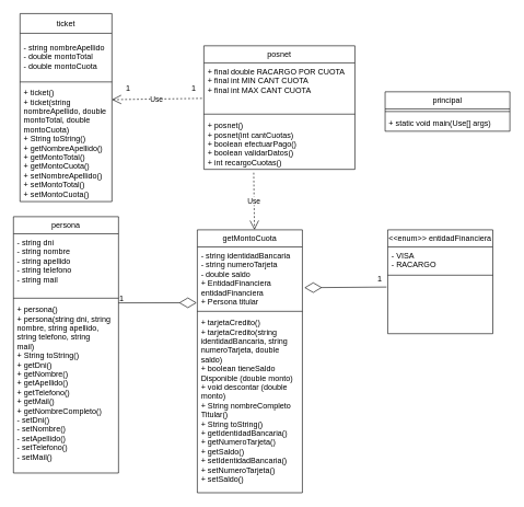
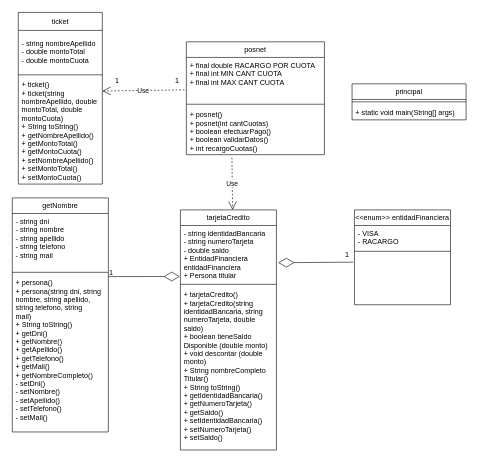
  <mxCell id="0" />
  <mxCell id="1" parent="0" />
- <mxCell id="2" value="getMontoCuota" style="swimlane;fontStyle=0;align=center;verticalAlign=top;childLayout=stackLayout;horizontal=1;startSize=26;horizontalStack=0;resizeParent=1;resizeLast=0;collapsible=1;marginBottom=0;rounded=0;shadow=0;strokeWidth=1;" parent="1" vertex="1"><mxGeometry x="300" y="349" width="160" height="400" as="geometry"><mxRectangle x="230" y="140" width="160" height="26" as="alternateBounds" /></mxGeometry></mxCell>
+ <mxCell id="2" value="tarjetaCredito" style="swimlane;fontStyle=0;align=center;verticalAlign=top;childLayout=stackLayout;horizontal=1;startSize=26;horizontalStack=0;resizeParent=1;resizeLast=0;collapsible=1;marginBottom=0;rounded=0;shadow=0;strokeWidth=1;" parent="1" vertex="1"><mxGeometry x="300" y="349" width="160" height="400" as="geometry"><mxRectangle x="230" y="140" width="160" height="26" as="alternateBounds" /></mxGeometry></mxCell>
  <mxCell id="3" value="- string identidadBancaria&#10;- string numeroTarjeta&#10;- double saldo&#10;+ EntidadFinanciera &#10;entidadFinanciera&#10;+ Persona titular" style="text;align=left;verticalAlign=top;spacingLeft=4;spacingRight=4;overflow=hidden;rotatable=0;points=[[0,0.5],[1,0.5]];portConstraint=eastwest;" parent="2" vertex="1"><mxGeometry y="26" width="160" height="94" as="geometry" /></mxCell>
  <mxCell id="4" value="" style="line;html=1;strokeWidth=1;align=left;verticalAlign=middle;spacingTop=-1;spacingLeft=3;spacingRight=3;rotatable=0;labelPosition=right;points=[];portConstraint=eastwest;" parent="2" vertex="1"><mxGeometry y="120" width="160" height="8" as="geometry" /></mxCell>
  <mxCell id="5" value="+ tarjetaCredito()&#10;+ tarjetaCredito(string &#10;identidadBancaria, string&#10;numeroTarjeta, double&#10;saldo)&#10;+ boolean tieneSaldo&#10;Disponible (double monto)&#10;+ void descontar (double&#10;monto)&#10;+ String nombreCompleto&#10;Titular()&#10;+ String toString()&#10;+ getIdentidadBancaria()&#10;+ getNumeroTarjeta()&#10;+ getSaldo()&#10;+ setIdentidadBancaria()&#10;+ setNumeroTarjeta()&#10;+ setSaldo()" style="text;align=left;verticalAlign=top;spacingLeft=4;spacingRight=4;overflow=hidden;rotatable=0;points=[[0,0.5],[1,0.5]];portConstraint=eastwest;" parent="2" vertex="1"><mxGeometry y="128" width="160" height="272" as="geometry" /></mxCell>
- <mxCell id="6" value="persona" style="swimlane;fontStyle=0;align=center;verticalAlign=top;childLayout=stackLayout;horizontal=1;startSize=26;horizontalStack=0;resizeParent=1;resizeLast=0;collapsible=1;marginBottom=0;rounded=0;shadow=0;strokeWidth=1;" parent="1" vertex="1"><mxGeometry x="20" y="329" width="160" height="390" as="geometry"><mxRectangle x="130" y="380" width="160" height="26" as="alternateBounds" /></mxGeometry></mxCell>
+ <mxCell id="6" value="getNombre" style="swimlane;fontStyle=0;align=center;verticalAlign=top;childLayout=stackLayout;horizontal=1;startSize=26;horizontalStack=0;resizeParent=1;resizeLast=0;collapsible=1;marginBottom=0;rounded=0;shadow=0;strokeWidth=1;" parent="1" vertex="1"><mxGeometry x="20" y="329" width="160" height="390" as="geometry"><mxRectangle x="130" y="380" width="160" height="26" as="alternateBounds" /></mxGeometry></mxCell>
  <mxCell id="7" value="- string dni&#10;- string nombre&#10;- string apellido&#10;- string telefono&#10;- string mail" style="text;align=left;verticalAlign=top;spacingLeft=4;spacingRight=4;overflow=hidden;rotatable=0;points=[[0,0.5],[1,0.5]];portConstraint=eastwest;" parent="6" vertex="1"><mxGeometry y="26" width="160" height="94" as="geometry" /></mxCell>
  <mxCell id="8" value="" style="line;html=1;strokeWidth=1;align=left;verticalAlign=middle;spacingTop=-1;spacingLeft=3;spacingRight=3;rotatable=0;labelPosition=right;points=[];portConstraint=eastwest;" parent="6" vertex="1"><mxGeometry y="120" width="160" height="8" as="geometry" /></mxCell>
  <mxCell id="9" value="+ persona()&#10;+ persona(string dni, string&#10;nombre, string apellido, &#10;string telefono, string&#10;mail)&#10;+ String toString()&#10;+ getDni()&#10;+ getNombre()&#10;+ getApellido()&#10;+ getTelefono()&#10;+ getMail()&#10;+ getNombreCompleto()&#10;- setDni()&#10;- setNombre()&#10;- setApellido()&#10;- setTelefono()&#10;- setMail()" style="text;align=left;verticalAlign=top;spacingLeft=4;spacingRight=4;overflow=hidden;rotatable=0;points=[[0,0.5],[1,0.5]];portConstraint=eastwest;fontStyle=0" parent="6" vertex="1"><mxGeometry y="128" width="160" height="262" as="geometry" /></mxCell>
  <mxCell id="10" value="&lt;&lt;enum&gt;&gt; entidadFinanciera" style="swimlane;fontStyle=0;align=center;verticalAlign=top;childLayout=stackLayout;horizontal=1;startSize=26;horizontalStack=0;resizeParent=1;resizeLast=0;collapsible=1;marginBottom=0;rounded=0;shadow=0;strokeWidth=1;" parent="1" vertex="1"><mxGeometry x="590" y="349" width="160" height="158" as="geometry"><mxRectangle x="340" y="380" width="170" height="26" as="alternateBounds" /></mxGeometry></mxCell>
  <mxCell id="11" value="- VISA&#10;- RACARGO" style="text;align=left;verticalAlign=top;spacingLeft=4;spacingRight=4;overflow=hidden;rotatable=0;points=[[0,0.5],[1,0.5]];portConstraint=eastwest;" parent="10" vertex="1"><mxGeometry y="26" width="160" height="34" as="geometry" /></mxCell>
  <mxCell id="12" value="" style="line;html=1;strokeWidth=1;align=left;verticalAlign=middle;spacingTop=-1;spacingLeft=3;spacingRight=3;rotatable=0;labelPosition=right;points=[];portConstraint=eastwest;" parent="10" vertex="1"><mxGeometry y="60" width="160" height="18" as="geometry" /></mxCell>
  <mxCell id="13" value="posnet" style="swimlane;fontStyle=0;align=center;verticalAlign=top;childLayout=stackLayout;horizontal=1;startSize=26;horizontalStack=0;resizeParent=1;resizeLast=0;collapsible=1;marginBottom=0;rounded=0;shadow=0;strokeWidth=1;" parent="1" vertex="1"><mxGeometry x="310" y="69" width="230" height="188" as="geometry"><mxRectangle x="550" y="140" width="160" height="26" as="alternateBounds" /></mxGeometry></mxCell>
  <mxCell id="14" value="+ final double RACARGO POR CUOTA&#10;+ final int MIN CANT CUOTA&#10;+ final int MAX CANT CUOTA" style="text;align=left;verticalAlign=top;spacingLeft=4;spacingRight=4;overflow=hidden;rotatable=0;points=[[0,0.5],[1,0.5]];portConstraint=eastwest;rounded=0;shadow=0;html=0;" parent="13" vertex="1"><mxGeometry y="26" width="230" height="74" as="geometry" /></mxCell>
  <mxCell id="15" value="" style="line;html=1;strokeWidth=1;align=left;verticalAlign=middle;spacingTop=-1;spacingLeft=3;spacingRight=3;rotatable=0;labelPosition=right;points=[];portConstraint=eastwest;" parent="13" vertex="1"><mxGeometry y="100" width="230" height="8" as="geometry" /></mxCell>
  <mxCell id="16" value="+ posnet()&#10;+ posnet(int cantCuotas)&#10;+ boolean efectuarPago()&#10;+ boolean validarDatos()&#10;+ int recargoCuotas()" style="text;align=left;verticalAlign=top;spacingLeft=4;spacingRight=4;overflow=hidden;rotatable=0;points=[[0,0.5],[1,0.5]];portConstraint=eastwest;" parent="13" vertex="1"><mxGeometry y="108" width="230" height="80" as="geometry" /></mxCell>
  <mxCell id="17" value="ticket" style="swimlane;fontStyle=0;childLayout=stackLayout;horizontal=1;startSize=30;horizontalStack=0;resizeParent=1;resizeParentMax=0;resizeLast=0;collapsible=1;marginBottom=0;" parent="1" vertex="1"><mxGeometry x="30" y="20" width="140" height="286" as="geometry" /></mxCell>
  <mxCell id="18" value="- string nombreApellido&#10;- double montoTotal&#10;- double montoCuota" style="text;strokeColor=none;fillColor=none;align=left;verticalAlign=middle;spacingLeft=4;spacingRight=4;overflow=hidden;points=[[0,0.5],[1,0.5]];portConstraint=eastwest;rotatable=0;" parent="17" vertex="1"><mxGeometry y="30" width="140" height="70" as="geometry" /></mxCell>
  <mxCell id="19" value="" style="line;html=1;strokeWidth=1;align=left;verticalAlign=middle;spacingTop=-1;spacingLeft=3;spacingRight=3;rotatable=0;labelPosition=right;points=[];portConstraint=eastwest;" parent="17" vertex="1"><mxGeometry y="100" width="140" height="8" as="geometry" /></mxCell>
  <mxCell id="20" value="+ ticket()&#10;+ ticket(string &#10;nombreApellido, double&#10;montoTotal, double&#10;montoCuota)&#10;+ String toString()&#10;+ getNombreApellido()&#10;+ getMontoTotal()&#10;+ getMontoCuota()&#10;+ setNombreApellido()&#10;+ setMontoTotal()&#10;+ setMontoCuota()" style="text;strokeColor=none;fillColor=none;align=left;verticalAlign=middle;spacingLeft=4;spacingRight=4;overflow=hidden;points=[[0,0.5],[1,0.5]];portConstraint=eastwest;rotatable=0;" parent="17" vertex="1"><mxGeometry y="108" width="140" height="178" as="geometry" /></mxCell>
  <mxCell id="21" value="" style="endArrow=diamondThin;endFill=0;endSize=24;html=1;rounded=0;exitX=1;exitY=0.012;exitDx=0;exitDy=0;exitPerimeter=0;entryX=-0.006;entryY=0.904;entryDx=0;entryDy=0;entryPerimeter=0;" parent="1" source="9" target="3" edge="1"><mxGeometry width="160" relative="1" as="geometry"><mxPoint x="100" y="319" as="sourcePoint" /><mxPoint x="260" y="319" as="targetPoint" /></mxGeometry></mxCell>
  <mxCell id="22" value="" style="endArrow=diamondThin;endFill=0;endSize=24;html=1;rounded=0;exitX=-0.012;exitY=0.113;exitDx=0;exitDy=0;exitPerimeter=0;entryX=1.019;entryY=0.66;entryDx=0;entryDy=0;entryPerimeter=0;" parent="1" target="3" edge="1"><mxGeometry width="160" relative="1" as="geometry"><mxPoint x="588.08" y="436.04" as="sourcePoint" /><mxPoint x="370" y="259" as="targetPoint" /></mxGeometry></mxCell>
  <mxCell id="23" value="1" style="text;html=1;strokeColor=none;fillColor=none;align=center;verticalAlign=middle;whiteSpace=wrap;rounded=0;" parent="1" vertex="1"><mxGeometry x="180" y="449" width="10" height="10" as="geometry" /></mxCell>
  <mxCell id="24" value="1" style="text;html=1;strokeColor=none;fillColor=none;align=center;verticalAlign=middle;whiteSpace=wrap;rounded=0;" parent="1" vertex="1"><mxGeometry x="570" y="419" width="16" height="10" as="geometry" /></mxCell>
  <mxCell id="25" value="Use" style="endArrow=open;endSize=12;dashed=1;html=1;rounded=0;entryX=1;entryY=0.129;entryDx=0;entryDy=0;entryPerimeter=0;exitX=-0.013;exitY=0.73;exitDx=0;exitDy=0;exitPerimeter=0;" parent="1" source="14" target="20" edge="1"><mxGeometry width="160" relative="1" as="geometry"><mxPoint x="300" y="148" as="sourcePoint" /><mxPoint x="440" y="139" as="targetPoint" /></mxGeometry></mxCell>
  <mxCell id="26" value="1" style="text;html=1;strokeColor=none;fillColor=none;align=center;verticalAlign=middle;whiteSpace=wrap;rounded=0;" parent="1" vertex="1"><mxGeometry x="190" y="129" width="10" height="10" as="geometry" /></mxCell>
  <mxCell id="27" value="1" style="text;html=1;strokeColor=none;fillColor=none;align=center;verticalAlign=middle;whiteSpace=wrap;rounded=0;" parent="1" vertex="1"><mxGeometry x="290" y="129" width="10" height="10" as="geometry" /></mxCell>
  <mxCell id="28" value="Use" style="endArrow=open;endSize=12;dashed=1;html=1;rounded=0;exitX=0.33;exitY=1.063;exitDx=0;exitDy=0;entryX=0.544;entryY=0;entryDx=0;entryDy=0;exitPerimeter=0;entryPerimeter=0;" parent="1" source="16" target="2" edge="1"><mxGeometry width="160" relative="1" as="geometry"><mxPoint x="320" y="299" as="sourcePoint" /><mxPoint x="480" y="299" as="targetPoint" /></mxGeometry></mxCell>
  <mxCell id="29" value="principal" style="swimlane;fontStyle=0;childLayout=stackLayout;horizontal=1;startSize=26;fillColor=none;horizontalStack=0;resizeParent=1;resizeParentMax=0;resizeLast=0;collapsible=1;marginBottom=0;" vertex="1" parent="1"><mxGeometry x="586" y="139" width="190" height="60" as="geometry" /></mxCell>
  <mxCell id="30" value="" style="line;strokeWidth=1;fillColor=none;align=left;verticalAlign=middle;spacingTop=-1;spacingLeft=3;spacingRight=3;rotatable=0;labelPosition=right;points=[];portConstraint=eastwest;" vertex="1" parent="29"><mxGeometry y="26" width="190" height="8" as="geometry" /></mxCell>
- <mxCell id="31" value="+ static void main(Use[] args)" style="text;strokeColor=none;fillColor=none;align=left;verticalAlign=top;spacingLeft=4;spacingRight=4;overflow=hidden;rotatable=0;points=[[0,0.5],[1,0.5]];portConstraint=eastwest;" vertex="1" parent="29"><mxGeometry y="34" width="190" height="26" as="geometry" /></mxCell>
+ <mxCell id="31" value="+ static void main(String[] args)" style="text;strokeColor=none;fillColor=none;align=left;verticalAlign=top;spacingLeft=4;spacingRight=4;overflow=hidden;rotatable=0;points=[[0,0.5],[1,0.5]];portConstraint=eastwest;" vertex="1" parent="29"><mxGeometry y="34" width="190" height="26" as="geometry" /></mxCell>
